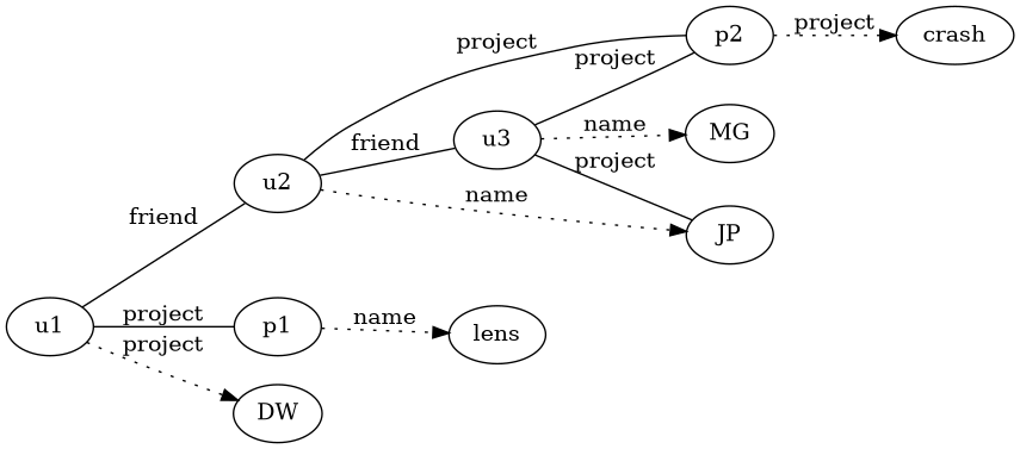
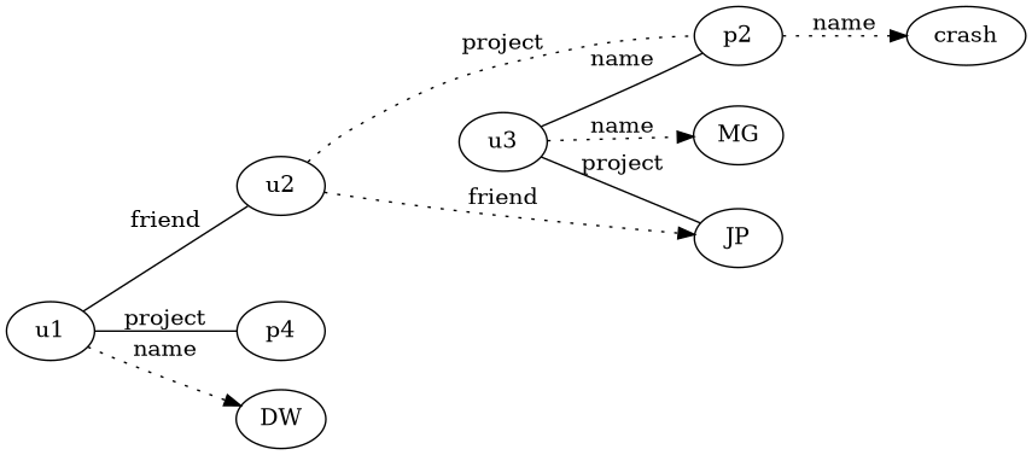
  digraph {
    rankdir=LR
    edge [dir=none]
    u1
    u2
-   p1
+   p1 [label=p4]
    DW
    u3
    p2
    JP
-   lens
    MG
    crash
    u1 -> u2 [label=friend]
    u1 -> p1 [label=project]
-   u1 -> DW [label=project style=dotted dir=""]
-   u2 -> u3 [label=friend]
-   u2 -> p2 [label=project]
-   u2 -> JP [label=name style=dotted dir=""]
-   p1 -> lens [label=name style=dotted dir=""]
-   u3 -> p2 [label=project]
+   u1 -> DW [label=name style=dotted dir=""]
+   u2 -> p2 [label=project style=dotted]
+   u2 -> JP [label=friend style=dotted dir=""]
+   u3 -> p2 [label=name]
    u3 -> JP [label=project]
    u3 -> MG [label=name style=dotted dir=""]
-   p2 -> crash [label=project style=dotted dir=""]
+   p2 -> crash [label=name style=dotted dir=""]
  }
